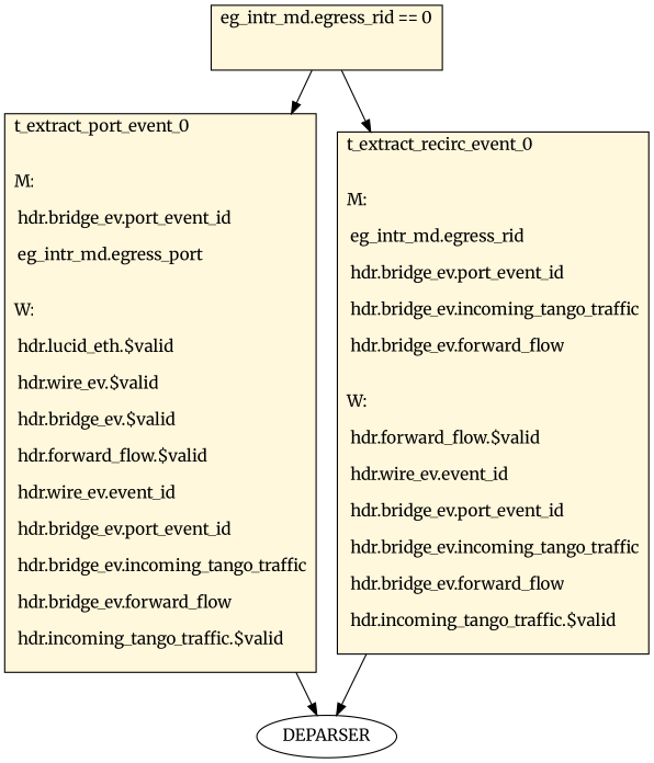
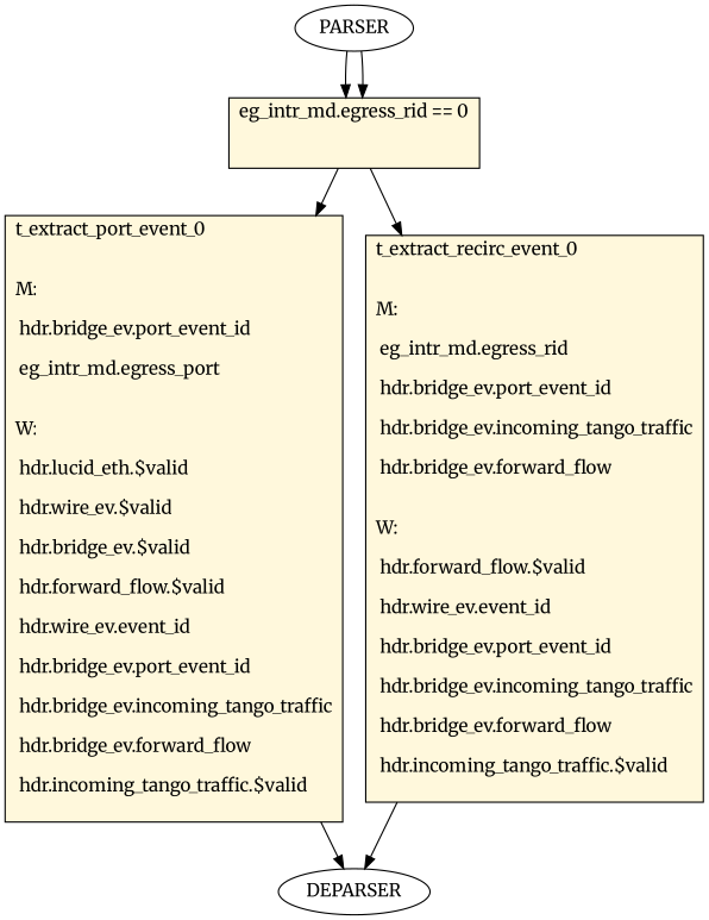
  digraph {
    fontname=Merriweather
    node [fillcolor=cornsilk shape=record style=filled fontname=Merriweather]
    edge [fontname=Merriweather]
    n1 [label="eg_intr_md.egress_rid == 0\l\l\n "]
    n2 [label="t_extract_port_event_0\l\l\nM:\l\n hdr.bridge_ev.port_event_id\l\n eg_intr_md.egress_port\l\n\lW:\l\n hdr.lucid_eth.$valid\l\n hdr.wire_ev.$valid\l\n hdr.bridge_ev.$valid\l\n hdr.forward_flow.$valid\l\n hdr.wire_ev.event_id\l\n hdr.bridge_ev.port_event_id\l\n hdr.bridge_ev.incoming_tango_traffic\l\n hdr.bridge_ev.forward_flow\l\n hdr.incoming_tango_traffic.$valid\l\n "]
    n3 [label="t_extract_recirc_event_0\l\l\nM:\l\n eg_intr_md.egress_rid\l\n hdr.bridge_ev.port_event_id\l\n hdr.bridge_ev.incoming_tango_traffic\l\n hdr.bridge_ev.forward_flow\l\n\lW:\l\n hdr.forward_flow.$valid\l\n hdr.wire_ev.event_id\l\n hdr.bridge_ev.port_event_id\l\n hdr.bridge_ev.incoming_tango_traffic\l\n hdr.bridge_ev.forward_flow\l\n hdr.incoming_tango_traffic.$valid\l\n "]
    DEPARSER [fillcolor="" shape="" style=""]
+   PARSER [fillcolor="" shape="" style=""]
    n1 -> n2
    n1 -> n3
    n2 -> DEPARSER
    n3 -> DEPARSER
+   PARSER -> n1
+   PARSER -> n1
  }
